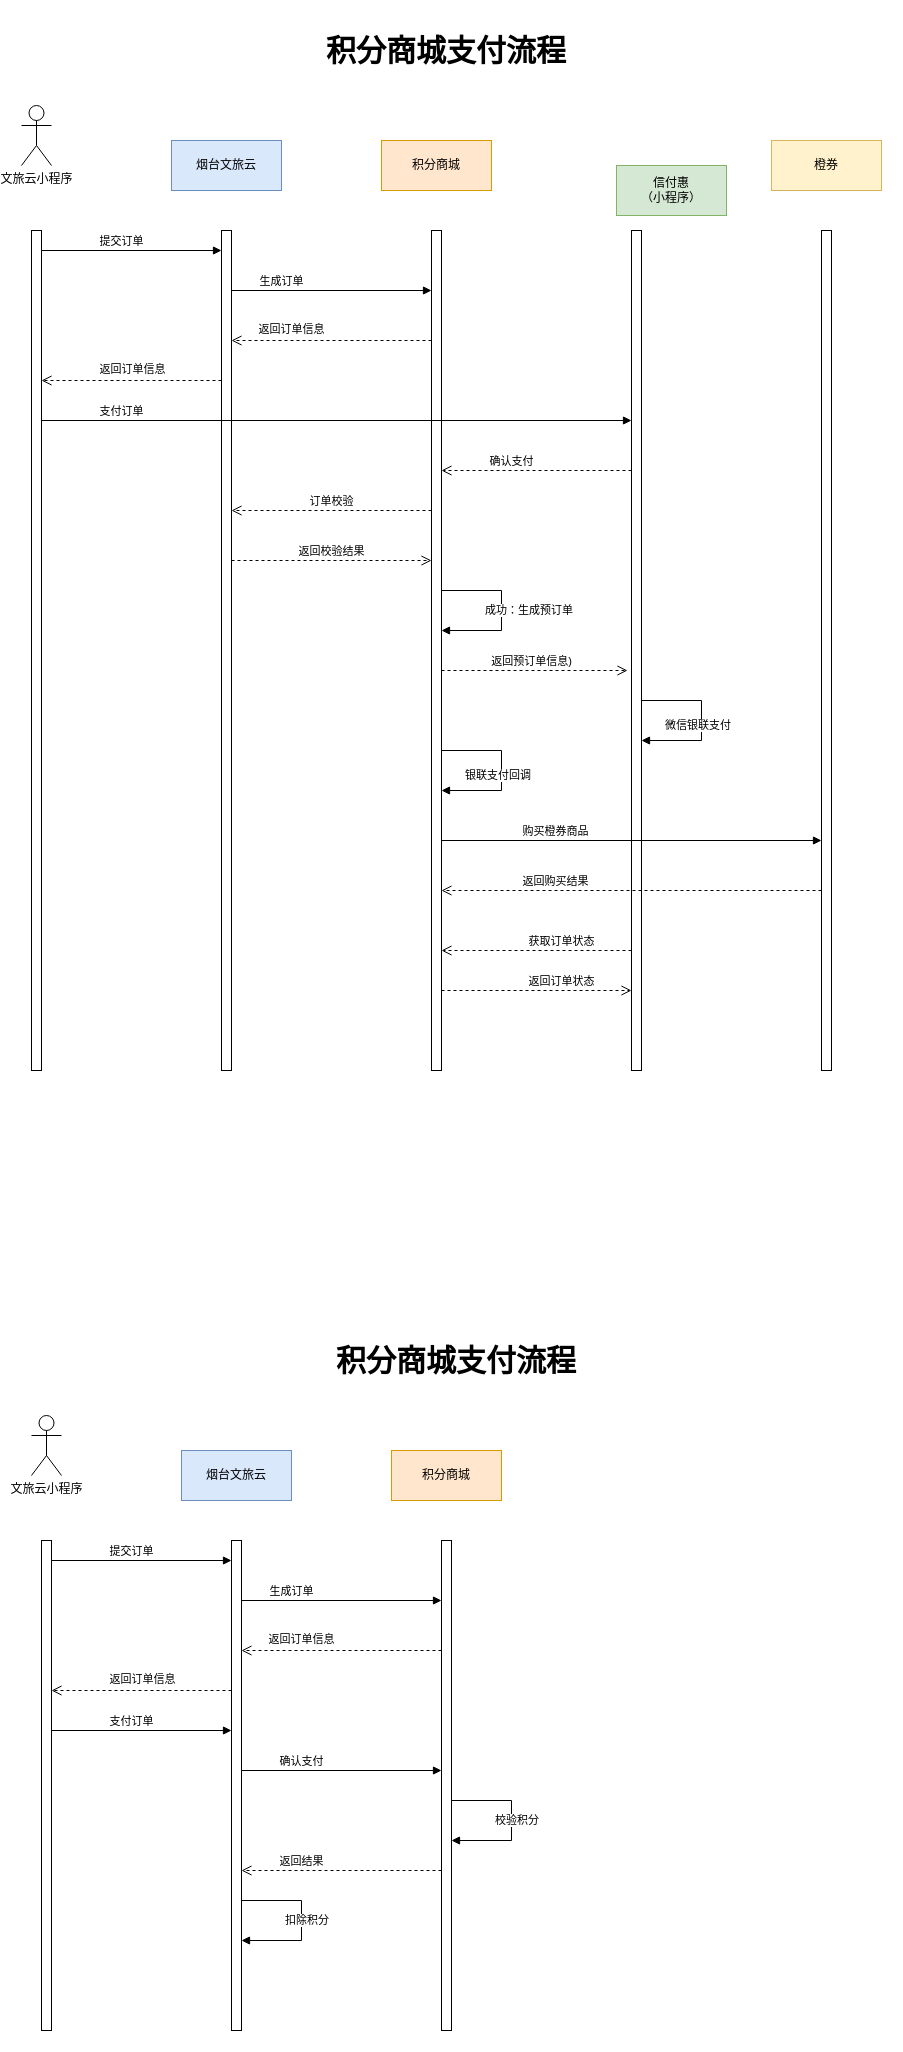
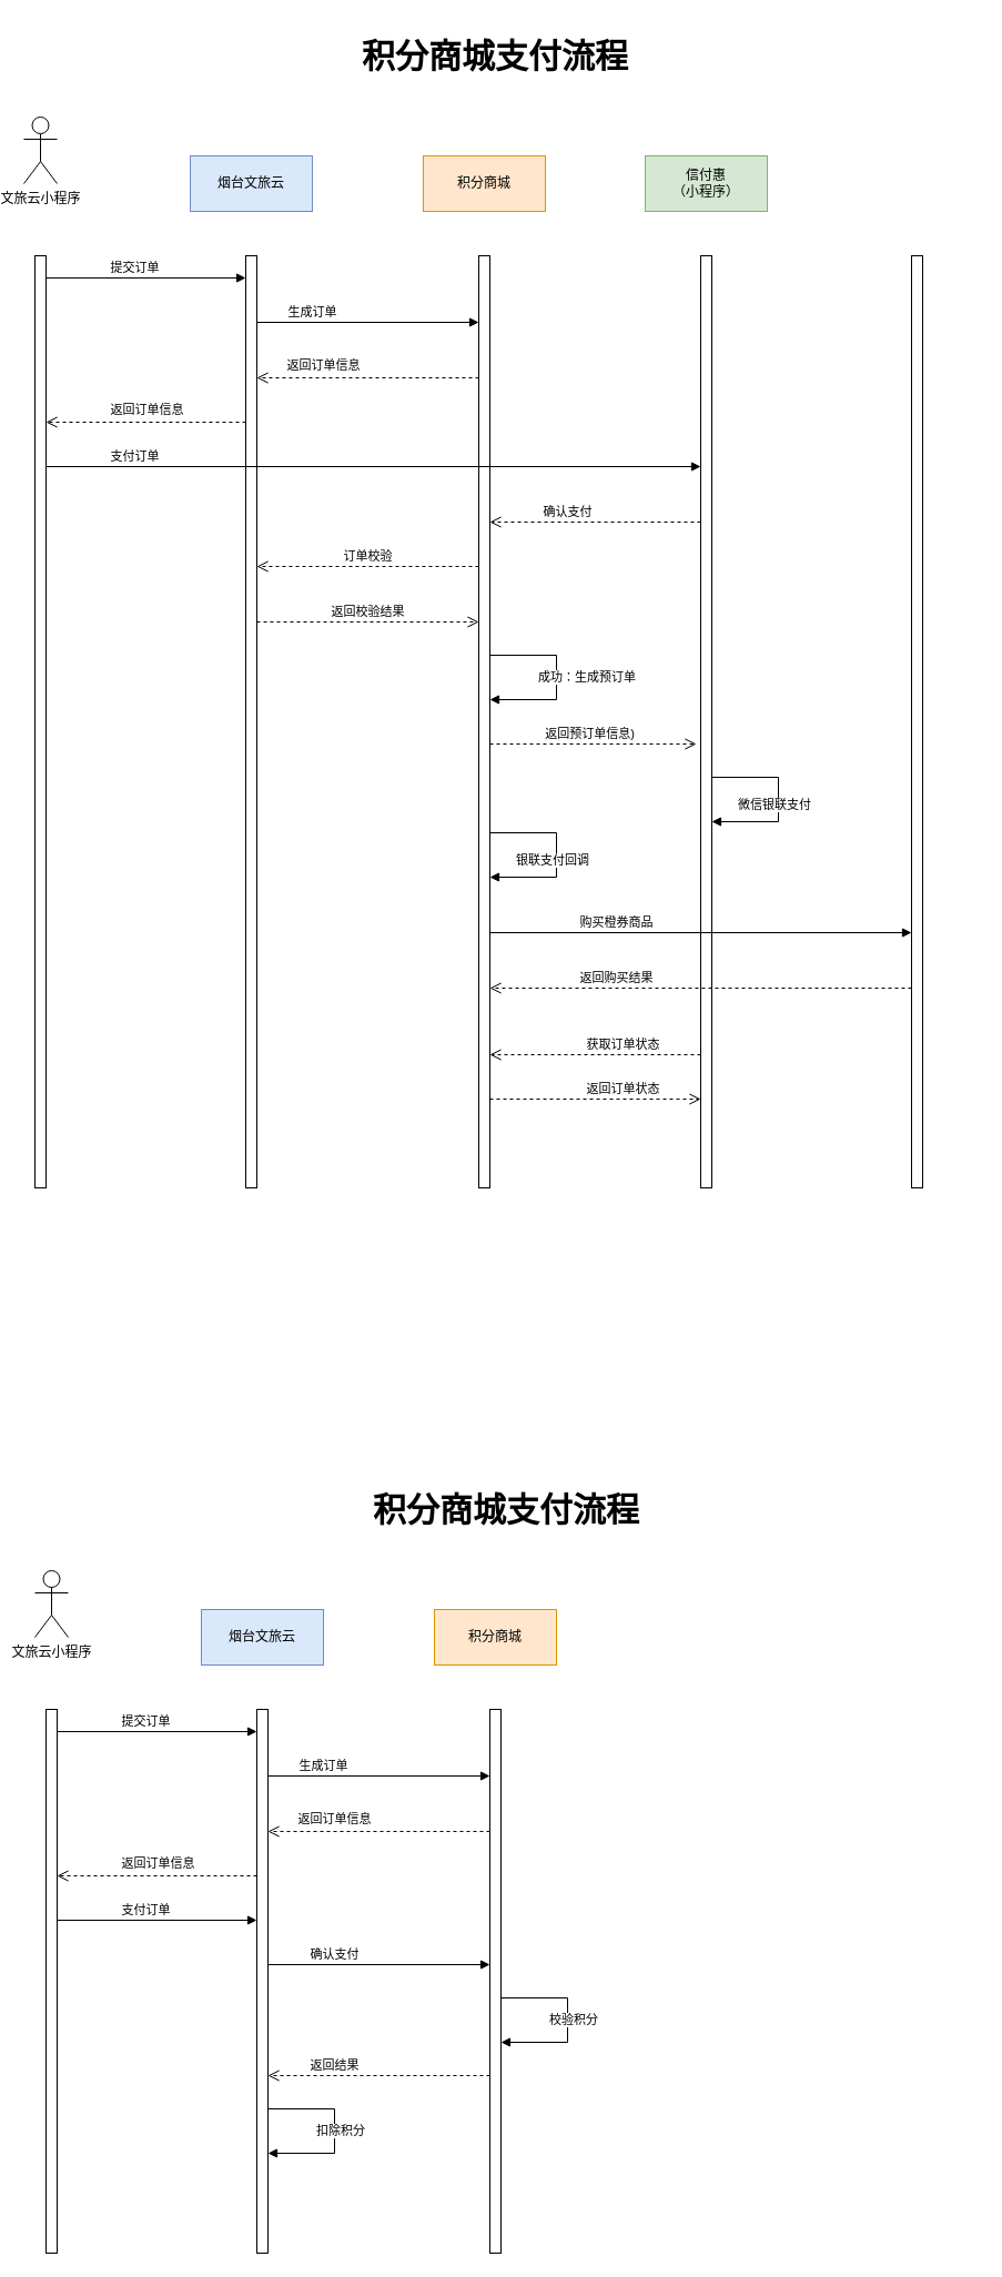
  <mxCell id="0" />
  <mxCell id="1" parent="0" />
  <mxCell id="2" value="文旅云小程序" style="shape=umlActor;verticalLabelPosition=bottom;verticalAlign=top;html=1;" parent="1" vertex="1"><mxGeometry x="20" y="105" width="30" height="60" as="geometry" /></mxCell>
  <mxCell id="3" value="烟台文旅云" style="html=1;whiteSpace=wrap;fillColor=#dae8fc;strokeColor=#6c8ebf;" parent="1" vertex="1"><mxGeometry x="170" y="140" width="110" height="50" as="geometry" /></mxCell>
  <mxCell id="4" value="积分商城" style="html=1;whiteSpace=wrap;fillColor=#ffe6cc;strokeColor=#d79b00;" parent="1" vertex="1"><mxGeometry x="380" y="140" width="110" height="50" as="geometry" /></mxCell>
  <mxCell id="5" value="" style="html=1;points=[[0,0,0,0,5],[0,1,0,0,-5],[1,0,0,0,5],[1,1,0,0,-5]];perimeter=orthogonalPerimeter;outlineConnect=0;targetShapes=umlLifeline;portConstraint=eastwest;newEdgeStyle={&quot;curved&quot;:0,&quot;rounded&quot;:0};" parent="1" vertex="1"><mxGeometry x="30" y="230" width="10" height="840" as="geometry" /></mxCell>
  <mxCell id="6" value="" style="html=1;points=[[0,0,0,0,5],[0,1,0,0,-5],[1,0,0,0,5],[1,1,0,0,-5]];perimeter=orthogonalPerimeter;outlineConnect=0;targetShapes=umlLifeline;portConstraint=eastwest;newEdgeStyle={&quot;curved&quot;:0,&quot;rounded&quot;:0};" parent="1" vertex="1"><mxGeometry x="220" y="230" width="10" height="840" as="geometry" /></mxCell>
  <mxCell id="7" value="" style="html=1;points=[[0,0,0,0,5],[0,1,0,0,-5],[1,0,0,0,5],[1,1,0,0,-5]];perimeter=orthogonalPerimeter;outlineConnect=0;targetShapes=umlLifeline;portConstraint=eastwest;newEdgeStyle={&quot;curved&quot;:0,&quot;rounded&quot;:0};" parent="1" vertex="1"><mxGeometry x="430" y="230" width="10" height="840" as="geometry" /></mxCell>
  <mxCell id="8" value="提交订单" style="html=1;verticalAlign=bottom;endArrow=block;curved=0;rounded=0;" parent="1" edge="1"><mxGeometry x="-0.111" width="80" relative="1" as="geometry"><mxPoint x="40" y="250" as="sourcePoint" /><mxPoint x="220" y="250" as="targetPoint" /><mxPoint as="offset" /></mxGeometry></mxCell>
  <mxCell id="9" value="返回预订单信息)" style="html=1;verticalAlign=bottom;endArrow=open;dashed=1;endSize=8;curved=0;rounded=0;" parent="1" edge="1"><mxGeometry x="-0.032" relative="1" as="geometry"><mxPoint x="440" y="670" as="sourcePoint" /><mxPoint x="626" y="670" as="targetPoint" /><mxPoint as="offset" /></mxGeometry></mxCell>
- <mxCell id="10" value="信付惠&lt;br&gt;（小程序）" style="html=1;whiteSpace=wrap;fillColor=#d5e8d4;strokeColor=#82b366;" parent="1" vertex="1"><mxGeometry x="615" y="165" width="110" height="50" as="geometry" /></mxCell>
+ <mxCell id="10" value="信付惠&lt;br&gt;（小程序）" style="html=1;whiteSpace=wrap;fillColor=#d5e8d4;strokeColor=#82b366;" parent="1" vertex="1"><mxGeometry x="580" y="140" width="110" height="50" as="geometry" /></mxCell>
  <mxCell id="11" value="" style="html=1;points=[[0,0,0,0,5],[0,1,0,0,-5],[1,0,0,0,5],[1,1,0,0,-5]];perimeter=orthogonalPerimeter;outlineConnect=0;targetShapes=umlLifeline;portConstraint=eastwest;newEdgeStyle={&quot;curved&quot;:0,&quot;rounded&quot;:0};" parent="1" vertex="1"><mxGeometry x="630" y="230" width="10" height="840" as="geometry" /></mxCell>
  <mxCell id="12" value="生成订单" style="html=1;verticalAlign=bottom;endArrow=block;curved=0;rounded=0;" parent="1" edge="1"><mxGeometry x="-0.5" width="80" relative="1" as="geometry"><mxPoint x="230" y="290" as="sourcePoint" /><mxPoint x="430" y="290" as="targetPoint" /><mxPoint as="offset" /></mxGeometry></mxCell>
  <mxCell id="13" value="支付订单" style="html=1;verticalAlign=bottom;endArrow=block;curved=0;rounded=0;" parent="1" edge="1"><mxGeometry x="-0.729" width="80" relative="1" as="geometry"><mxPoint x="40" y="420" as="sourcePoint" /><mxPoint x="630" y="420" as="targetPoint" /><mxPoint as="offset" /></mxGeometry></mxCell>
  <mxCell id="14" value="" style="html=1;verticalAlign=bottom;endArrow=open;dashed=1;endSize=8;curved=0;rounded=0;" parent="1" edge="1"><mxGeometry x="0.385" y="-10" relative="1" as="geometry"><mxPoint x="430" y="340" as="sourcePoint" /><mxPoint x="230" y="340" as="targetPoint" /><mxPoint as="offset" /></mxGeometry></mxCell>
  <mxCell id="15" value="返回订单信息" style="edgeLabel;html=1;align=center;verticalAlign=middle;resizable=0;points=[];" parent="14" vertex="1" connectable="0"><mxGeometry x="0.385" y="-12" relative="1" as="geometry"><mxPoint x="-2" as="offset" /></mxGeometry></mxCell>
- <mxCell id="16" value="橙券" style="html=1;whiteSpace=wrap;fillColor=#fff2cc;strokeColor=#d6b656;" parent="1" vertex="1"><mxGeometry x="770" y="140" width="110" height="50" as="geometry" /></mxCell>
  <mxCell id="17" value="" style="html=1;points=[[0,0,0,0,5],[0,1,0,0,-5],[1,0,0,0,5],[1,1,0,0,-5]];perimeter=orthogonalPerimeter;outlineConnect=0;targetShapes=umlLifeline;portConstraint=eastwest;newEdgeStyle={&quot;curved&quot;:0,&quot;rounded&quot;:0};" parent="1" vertex="1"><mxGeometry x="820" y="230" width="10" height="840" as="geometry" /></mxCell>
  <mxCell id="18" value="确认支付" style="html=1;verticalAlign=bottom;endArrow=open;dashed=1;endSize=8;curved=0;rounded=0;" parent="1" edge="1"><mxGeometry x="0.263" relative="1" as="geometry"><mxPoint x="630" y="470" as="sourcePoint" /><mxPoint x="440" y="470" as="targetPoint" /><mxPoint as="offset" /></mxGeometry></mxCell>
  <mxCell id="19" value="银联支付回调" style="html=1;align=left;spacingLeft=2;endArrow=block;rounded=0;edgeStyle=orthogonalEdgeStyle;curved=0;rounded=0;" parent="1" edge="1"><mxGeometry x="0.75" y="-15" relative="1" as="geometry"><mxPoint x="440" y="750" as="sourcePoint" /><Array as="points"><mxPoint x="500" y="750" /><mxPoint x="500" y="790" /></Array><mxPoint x="440" y="790" as="targetPoint" /><mxPoint as="offset" /></mxGeometry></mxCell>
  <mxCell id="20" value="购买橙券商品" style="html=1;verticalAlign=bottom;endArrow=block;curved=0;rounded=0;" parent="1" edge="1"><mxGeometry x="-0.4" width="80" relative="1" as="geometry"><mxPoint x="440" y="840" as="sourcePoint" /><mxPoint x="820" y="840" as="targetPoint" /><mxPoint as="offset" /></mxGeometry></mxCell>
  <mxCell id="21" value="返回购买结果" style="html=1;verticalAlign=bottom;endArrow=open;dashed=1;endSize=8;curved=0;rounded=0;" parent="1" edge="1"><mxGeometry x="0.4" relative="1" as="geometry"><mxPoint x="820" y="890" as="sourcePoint" /><mxPoint x="440" y="890" as="targetPoint" /><mxPoint as="offset" /></mxGeometry></mxCell>
  <mxCell id="22" value="积分商城支付流程" style="text;html=1;strokeColor=none;fillColor=none;align=center;verticalAlign=middle;whiteSpace=wrap;rounded=0;fontStyle=1;fontSize=30;" parent="1" vertex="1"><mxGeometry x="280" y="20" width="330" height="60" as="geometry" /></mxCell>
  <mxCell id="23" value="获取订单状态" style="html=1;verticalAlign=bottom;endArrow=open;dashed=1;endSize=8;curved=0;rounded=0;" parent="1" edge="1"><mxGeometry x="-0.263" relative="1" as="geometry"><mxPoint x="630" y="950" as="sourcePoint" /><mxPoint x="440" y="950" as="targetPoint" /><mxPoint as="offset" /></mxGeometry></mxCell>
  <mxCell id="24" value="" style="html=1;verticalAlign=bottom;endArrow=open;dashed=1;endSize=8;curved=0;rounded=0;" parent="1" edge="1"><mxGeometry x="0.385" y="-10" relative="1" as="geometry"><mxPoint x="220" y="380" as="sourcePoint" /><mxPoint x="40" y="380" as="targetPoint" /><mxPoint as="offset" /></mxGeometry></mxCell>
  <mxCell id="25" value="返回订单信息" style="edgeLabel;html=1;align=center;verticalAlign=middle;resizable=0;points=[];" parent="24" vertex="1" connectable="0"><mxGeometry x="0.385" y="-12" relative="1" as="geometry"><mxPoint x="35" as="offset" /></mxGeometry></mxCell>
  <mxCell id="26" value="成功：生成预订单" style="html=1;align=left;spacingLeft=2;endArrow=block;rounded=0;edgeStyle=orthogonalEdgeStyle;curved=0;rounded=0;" edge="1" parent="1"><mxGeometry x="0.5" y="-20" relative="1" as="geometry"><mxPoint x="440" y="590" as="sourcePoint" /><Array as="points"><mxPoint x="500" y="590" /><mxPoint x="500" y="630" /></Array><mxPoint x="440" y="630" as="targetPoint" /><mxPoint as="offset" /></mxGeometry></mxCell>
  <mxCell id="27" value="订单校验" style="html=1;verticalAlign=bottom;endArrow=open;dashed=1;endSize=8;curved=0;rounded=0;entryX=1;entryY=0.306;entryDx=0;entryDy=0;entryPerimeter=0;" edge="1" parent="1" source="7"><mxGeometry relative="1" as="geometry"><mxPoint x="410" y="510" as="sourcePoint" /><mxPoint x="230" y="510" as="targetPoint" /><mxPoint as="offset" /></mxGeometry></mxCell>
  <mxCell id="28" value="微信银联支付" style="html=1;align=left;spacingLeft=2;endArrow=block;rounded=0;edgeStyle=orthogonalEdgeStyle;curved=0;rounded=0;" edge="1" parent="1"><mxGeometry x="0.75" y="-15" relative="1" as="geometry"><mxPoint x="640" y="700" as="sourcePoint" /><Array as="points"><mxPoint x="700" y="700" /><mxPoint x="700" y="740" /></Array><mxPoint x="640" y="740" as="targetPoint" /><mxPoint as="offset" /></mxGeometry></mxCell>
  <mxCell id="29" value="返回校验结果" style="html=1;verticalAlign=bottom;endArrow=open;dashed=1;endSize=8;curved=0;rounded=0;" edge="1" parent="1"><mxGeometry relative="1" as="geometry"><mxPoint x="230" y="560" as="sourcePoint" /><mxPoint x="430" y="560" as="targetPoint" /></mxGeometry></mxCell>
  <mxCell id="30" value="返回订单状态" style="html=1;verticalAlign=bottom;endArrow=open;dashed=1;endSize=8;curved=0;rounded=0;" edge="1" parent="1"><mxGeometry x="0.263" relative="1" as="geometry"><mxPoint x="440" y="990" as="sourcePoint" /><mxPoint x="630" y="990" as="targetPoint" /><mxPoint as="offset" /></mxGeometry></mxCell>
  <mxCell id="31" value="文旅云小程序" style="shape=umlActor;verticalLabelPosition=bottom;verticalAlign=top;html=1;" vertex="1" parent="1"><mxGeometry x="30" y="1415" width="30" height="60" as="geometry" /></mxCell>
  <mxCell id="32" value="烟台文旅云" style="html=1;whiteSpace=wrap;fillColor=#dae8fc;strokeColor=#6c8ebf;" vertex="1" parent="1"><mxGeometry x="180" y="1450" width="110" height="50" as="geometry" /></mxCell>
  <mxCell id="33" value="积分商城" style="html=1;whiteSpace=wrap;fillColor=#ffe6cc;strokeColor=#d79b00;" vertex="1" parent="1"><mxGeometry x="390" y="1450" width="110" height="50" as="geometry" /></mxCell>
  <mxCell id="34" value="" style="html=1;points=[[0,0,0,0,5],[0,1,0,0,-5],[1,0,0,0,5],[1,1,0,0,-5]];perimeter=orthogonalPerimeter;outlineConnect=0;targetShapes=umlLifeline;portConstraint=eastwest;newEdgeStyle={&quot;curved&quot;:0,&quot;rounded&quot;:0};" vertex="1" parent="1"><mxGeometry x="40" y="1540" width="10" height="490" as="geometry" /></mxCell>
  <mxCell id="35" value="" style="html=1;points=[[0,0,0,0,5],[0,1,0,0,-5],[1,0,0,0,5],[1,1,0,0,-5]];perimeter=orthogonalPerimeter;outlineConnect=0;targetShapes=umlLifeline;portConstraint=eastwest;newEdgeStyle={&quot;curved&quot;:0,&quot;rounded&quot;:0};" vertex="1" parent="1"><mxGeometry x="230" y="1540" width="10" height="490" as="geometry" /></mxCell>
  <mxCell id="36" value="" style="html=1;points=[[0,0,0,0,5],[0,1,0,0,-5],[1,0,0,0,5],[1,1,0,0,-5]];perimeter=orthogonalPerimeter;outlineConnect=0;targetShapes=umlLifeline;portConstraint=eastwest;newEdgeStyle={&quot;curved&quot;:0,&quot;rounded&quot;:0};" vertex="1" parent="1"><mxGeometry x="440" y="1540" width="10" height="490" as="geometry" /></mxCell>
  <mxCell id="37" value="提交订单" style="html=1;verticalAlign=bottom;endArrow=block;curved=0;rounded=0;" edge="1" parent="1"><mxGeometry x="-0.111" width="80" relative="1" as="geometry"><mxPoint x="50" y="1560" as="sourcePoint" /><mxPoint x="230" y="1560" as="targetPoint" /><mxPoint as="offset" /></mxGeometry></mxCell>
  <mxCell id="38" value="生成订单" style="html=1;verticalAlign=bottom;endArrow=block;curved=0;rounded=0;" edge="1" parent="1"><mxGeometry x="-0.5" width="80" relative="1" as="geometry"><mxPoint x="240" y="1600" as="sourcePoint" /><mxPoint x="440" y="1600" as="targetPoint" /><mxPoint as="offset" /></mxGeometry></mxCell>
  <mxCell id="39" value="支付订单" style="html=1;verticalAlign=bottom;endArrow=block;curved=0;rounded=0;" edge="1" parent="1" target="35"><mxGeometry x="-0.111" width="80" relative="1" as="geometry"><mxPoint x="50" y="1730" as="sourcePoint" /><mxPoint x="640" y="1730" as="targetPoint" /><mxPoint as="offset" /></mxGeometry></mxCell>
  <mxCell id="40" value="" style="html=1;verticalAlign=bottom;endArrow=open;dashed=1;endSize=8;curved=0;rounded=0;" edge="1" parent="1"><mxGeometry x="0.385" y="-10" relative="1" as="geometry"><mxPoint x="440" y="1650" as="sourcePoint" /><mxPoint x="240" y="1650" as="targetPoint" /><mxPoint as="offset" /></mxGeometry></mxCell>
  <mxCell id="41" value="返回订单信息" style="edgeLabel;html=1;align=center;verticalAlign=middle;resizable=0;points=[];" vertex="1" connectable="0" parent="40"><mxGeometry x="0.385" y="-12" relative="1" as="geometry"><mxPoint x="-2" as="offset" /></mxGeometry></mxCell>
  <mxCell id="42" value="确认支付" style="html=1;verticalAlign=bottom;endArrow=block;curved=0;rounded=0;" edge="1" parent="1"><mxGeometry x="-0.4" width="80" relative="1" as="geometry"><mxPoint x="240" y="1770" as="sourcePoint" /><mxPoint x="440" y="1770" as="targetPoint" /><mxPoint as="offset" /></mxGeometry></mxCell>
  <mxCell id="43" value="返回结果" style="html=1;verticalAlign=bottom;endArrow=open;dashed=1;endSize=8;curved=0;rounded=0;" edge="1" parent="1"><mxGeometry x="0.4" relative="1" as="geometry"><mxPoint x="440" y="1870" as="sourcePoint" /><mxPoint x="240" y="1870" as="targetPoint" /><mxPoint as="offset" /></mxGeometry></mxCell>
  <mxCell id="44" value="积分商城支付流程" style="text;html=1;strokeColor=none;fillColor=none;align=center;verticalAlign=middle;whiteSpace=wrap;rounded=0;fontStyle=1;fontSize=30;" vertex="1" parent="1"><mxGeometry x="290" y="1330" width="330" height="60" as="geometry" /></mxCell>
  <mxCell id="45" value="" style="html=1;verticalAlign=bottom;endArrow=open;dashed=1;endSize=8;curved=0;rounded=0;" edge="1" parent="1"><mxGeometry x="0.385" y="-10" relative="1" as="geometry"><mxPoint x="230" y="1690" as="sourcePoint" /><mxPoint x="50" y="1690" as="targetPoint" /><mxPoint as="offset" /></mxGeometry></mxCell>
  <mxCell id="46" value="返回订单信息" style="edgeLabel;html=1;align=center;verticalAlign=middle;resizable=0;points=[];" vertex="1" connectable="0" parent="45"><mxGeometry x="0.385" y="-12" relative="1" as="geometry"><mxPoint x="35" as="offset" /></mxGeometry></mxCell>
  <mxCell id="47" value="校验积分" style="html=1;align=left;spacingLeft=2;endArrow=block;rounded=0;edgeStyle=orthogonalEdgeStyle;curved=0;rounded=0;" edge="1" parent="1"><mxGeometry x="0.5" y="-20" relative="1" as="geometry"><mxPoint x="450" y="1800" as="sourcePoint" /><Array as="points"><mxPoint x="510" y="1800" /><mxPoint x="510" y="1840" /></Array><mxPoint x="450" y="1840" as="targetPoint" /><mxPoint as="offset" /></mxGeometry></mxCell>
  <mxCell id="48" value="扣除积分" style="html=1;align=left;spacingLeft=2;endArrow=block;rounded=0;edgeStyle=orthogonalEdgeStyle;curved=0;rounded=0;" edge="1" parent="1"><mxGeometry x="0.5" y="-20" relative="1" as="geometry"><mxPoint x="240" y="1900" as="sourcePoint" /><Array as="points"><mxPoint x="300" y="1900" /><mxPoint x="300" y="1940" /></Array><mxPoint x="240" y="1940" as="targetPoint" /><mxPoint as="offset" /></mxGeometry></mxCell>
